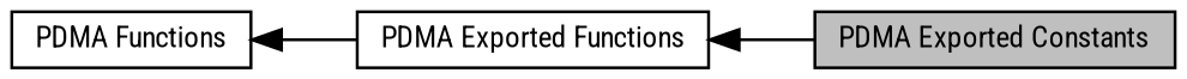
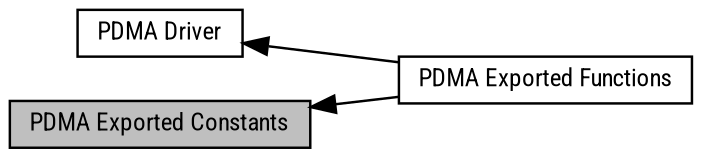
  digraph {
    fontname="Roboto Condensed"
    rankdir=LR
    node [color=black fillcolor=white fontname="Roboto Condensed" fontsize=10 shape=box style=filled]
    edge [dir=back fontname="Roboto Condensed" fontsize=10 labelfontname=Helvetica labelfontsize=10 shape=plaintext style=solid]
-   n1 [height=0.2 label="PDMA Functions" width=0.4]
+   n1 [height=0.2 label="PDMA Driver" width=0.4]
    n2 [height=0.2 label="PDMA Exported Functions" width=0.4]
    n3 [fillcolor=grey75 fontcolor=black height=0.2 label="PDMA Exported Constants" width=0.4]
    n1 -> n2
-   n2 -> n3
+   n3 -> n2
  }
